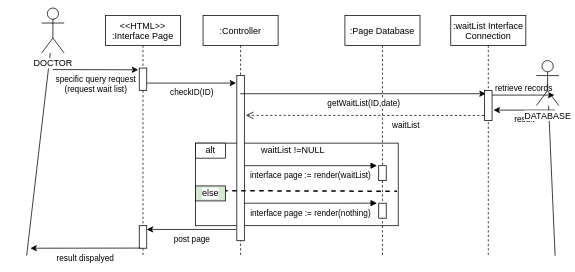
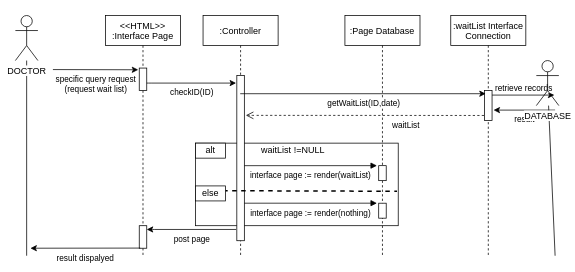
  <mxCell id="0" />
  <mxCell id="1" parent="0" />
  <mxCell id="2" value="" style="rounded=0;whiteSpace=wrap;html=1;labelBackgroundColor=#FFFFFF;" vertex="1" parent="1"><mxGeometry x="260" y="190" width="270" height="110" as="geometry" /></mxCell>
  <mxCell id="3" value="&lt;&lt;HTML&gt;&gt;&#10;:Interface Page" style="shape=umlLifeline;perimeter=lifelinePerimeter;container=1;collapsible=0;recursiveResize=0;rounded=0;shadow=0;strokeWidth=1;" vertex="1" parent="1"><mxGeometry x="140" y="20" width="100" height="320" as="geometry" /></mxCell>
  <mxCell id="4" value="" style="points=[];perimeter=orthogonalPerimeter;rounded=0;shadow=0;strokeWidth=1;verticalAlign=top;" vertex="1" parent="3"><mxGeometry x="45" y="70" width="10" height="30" as="geometry" /></mxCell>
  <mxCell id="5" value=":Controller" style="shape=umlLifeline;perimeter=lifelinePerimeter;container=1;collapsible=0;recursiveResize=0;rounded=0;shadow=0;strokeWidth=1;" vertex="1" parent="1"><mxGeometry x="270" y="20" width="100" height="320" as="geometry" /></mxCell>
  <mxCell id="6" value="" style="points=[];perimeter=orthogonalPerimeter;rounded=0;shadow=0;strokeWidth=1;labelBackgroundColor=#ffffff;labelBorderColor=none;" vertex="1" parent="5"><mxGeometry x="45" y="80" width="10" height="220" as="geometry" /></mxCell>
  <mxCell id="7" value=":Page Database" style="shape=umlLifeline;perimeter=lifelinePerimeter;container=1;collapsible=0;recursiveResize=0;rounded=0;shadow=0;strokeWidth=1;" vertex="1" parent="1"><mxGeometry x="459" y="20" width="100" height="320" as="geometry" /></mxCell>
  <mxCell id="8" value="" style="points=[];perimeter=orthogonalPerimeter;rounded=0;shadow=0;strokeWidth=1;" vertex="1" parent="7"><mxGeometry x="45" y="200.02" width="10" height="19.95" as="geometry" /></mxCell>
  <mxCell id="9" value="interface page := render(waitList)" style="html=1;verticalAlign=top;endArrow=block;entryX=-0.231;entryY=-0.001;entryDx=0;entryDy=0;entryPerimeter=0;" edge="1" parent="7" target="8"><mxGeometry width="80" relative="1" as="geometry"><mxPoint x="-134" y="200.02" as="sourcePoint" /><mxPoint x="1" y="180.02" as="targetPoint" /></mxGeometry></mxCell>
  <mxCell id="10" value="" style="points=[];perimeter=orthogonalPerimeter;rounded=0;shadow=0;strokeWidth=1;" vertex="1" parent="7"><mxGeometry x="45" y="250.02" width="10" height="19.95" as="geometry" /></mxCell>
  <mxCell id="11" value="interface page := render(nothing)" style="html=1;verticalAlign=top;endArrow=block;entryX=-0.231;entryY=-0.001;entryDx=0;entryDy=0;entryPerimeter=0;" edge="1" parent="7" target="10"><mxGeometry width="80" relative="1" as="geometry"><mxPoint x="-134" y="250.02" as="sourcePoint" /><mxPoint x="1" y="230.02" as="targetPoint" /></mxGeometry></mxCell>
  <mxCell id="12" value=":waitList Interface&#10;Connection" style="shape=umlLifeline;perimeter=lifelinePerimeter;container=1;collapsible=0;recursiveResize=0;rounded=0;shadow=0;strokeWidth=1;" vertex="1" parent="1"><mxGeometry x="600" y="20" width="100" height="320" as="geometry" /></mxCell>
  <mxCell id="13" value="" style="points=[];perimeter=orthogonalPerimeter;rounded=0;shadow=0;strokeWidth=1;verticalAlign=top;" vertex="1" parent="12"><mxGeometry x="45" y="100" width="10" height="40" as="geometry" /></mxCell>
  <mxCell id="14" value="specific query request&lt;br&gt;(request wait list)" style="endArrow=classic;html=1;entryX=-0.133;entryY=0.076;entryDx=0;entryDy=0;entryPerimeter=0;verticalAlign=top;" edge="1" parent="1" target="4"><mxGeometry width="50" height="50" relative="1" as="geometry"><mxPoint x="70" y="92" as="sourcePoint" /><mxPoint x="450" y="200" as="targetPoint" /></mxGeometry></mxCell>
  <mxCell id="15" value="checkID(ID)" style="endArrow=classic;html=1;verticalAlign=top;" edge="1" parent="1" source="4"><mxGeometry width="50" height="50" relative="1" as="geometry"><mxPoint x="140" y="110" as="sourcePoint" /><mxPoint x="314" y="110" as="targetPoint" /><Array as="points"><mxPoint x="200" y="110" /></Array></mxGeometry></mxCell>
  <mxCell id="16" value="getWaitList(ID,date)" style="endArrow=classic;html=1;entryX=0.16;entryY=0.104;entryDx=0;entryDy=0;entryPerimeter=0;verticalAlign=top;" edge="1" parent="1" source="5" target="13"><mxGeometry width="50" height="50" relative="1" as="geometry"><mxPoint x="330" y="122" as="sourcePoint" /><mxPoint x="400" y="180" as="targetPoint" /></mxGeometry></mxCell>
  <mxCell id="17" value="" style="endArrow=none;html=1;" edge="1" parent="1" target="21"><mxGeometry width="50" height="50" relative="1" as="geometry"><mxPoint x="739" y="340" as="sourcePoint" /><mxPoint x="734" y="130" as="targetPoint" /></mxGeometry></mxCell>
  <mxCell id="18" value="retrieve records" style="endArrow=classic;html=1;verticalAlign=bottom;" edge="1" parent="1" source="13"><mxGeometry width="50" height="50" relative="1" as="geometry"><mxPoint x="660" y="126" as="sourcePoint" /><mxPoint x="738" y="126" as="targetPoint" /></mxGeometry></mxCell>
  <mxCell id="19" value="result" style="endArrow=classic;html=1;verticalAlign=top;" edge="1" parent="1"><mxGeometry width="50" height="50" relative="1" as="geometry"><mxPoint x="739" y="146" as="sourcePoint" /><mxPoint x="657" y="146" as="targetPoint" /></mxGeometry></mxCell>
  <mxCell id="20" value="waitList" style="html=1;verticalAlign=top;endArrow=open;dashed=1;endSize=8;exitX=-0.069;exitY=0.829;exitDx=0;exitDy=0;exitPerimeter=0;" edge="1" parent="1" source="13"><mxGeometry x="-0.343" relative="1" as="geometry"><mxPoint x="560" y="160" as="sourcePoint" /><mxPoint x="327" y="153" as="targetPoint" /><Array as="points"><mxPoint x="330" y="153" /></Array><mxPoint as="offset" /></mxGeometry></mxCell>
  <mxCell id="21" value="DATABASE" style="shape=umlActor;verticalLabelPosition=bottom;verticalAlign=top;outlineConnect=0;labelBackgroundColor=#FFFFFF;html=1;" vertex="1" parent="1"><mxGeometry x="714" y="80" width="30" height="60" as="geometry" /></mxCell>
  <mxCell id="22" value="alt" style="rounded=0;whiteSpace=wrap;html=1;labelBackgroundColor=#FFFFFF;" vertex="1" parent="1"><mxGeometry x="260" y="190" width="40" height="20" as="geometry" /></mxCell>
  <mxCell id="23" value="waitList !=NULL" style="text;html=1;strokeColor=none;fillColor=none;align=center;verticalAlign=middle;whiteSpace=wrap;rounded=0;labelBackgroundColor=none;" vertex="1" parent="1"><mxGeometry x="340" y="190" width="100" height="20" as="geometry" /></mxCell>
  <mxCell id="24" value="" style="endArrow=none;dashed=1;html=1;labelBackgroundColor=none;fontSize=9;entryX=0.994;entryY=0.583;entryDx=0;entryDy=0;entryPerimeter=0;exitX=0.003;exitY=0.575;exitDx=0;exitDy=0;exitPerimeter=0;strokeWidth=2;" edge="1" parent="1" source="2" target="2"><mxGeometry width="50" height="50" relative="1" as="geometry"><mxPoint x="280" y="200" as="sourcePoint" /><mxPoint x="330" y="150" as="targetPoint" /></mxGeometry></mxCell>
- <mxCell id="25" value="else" style="rounded=0;whiteSpace=wrap;html=1;labelBackgroundColor=#FFFFFF;fillColor=#d5e8d4;" vertex="1" parent="1"><mxGeometry x="260" y="247" width="40" height="20" as="geometry" /></mxCell>
+ <mxCell id="25" value="else" style="rounded=0;whiteSpace=wrap;html=1;labelBackgroundColor=#FFFFFF;" vertex="1" parent="1"><mxGeometry x="260" y="247" width="40" height="20" as="geometry" /></mxCell>
  <mxCell id="26" value="" style="points=[];perimeter=orthogonalPerimeter;rounded=0;shadow=0;strokeWidth=1;verticalAlign=top;" vertex="1" parent="1"><mxGeometry x="185" y="300" width="10" height="30" as="geometry" /></mxCell>
  <mxCell id="27" value="post page" style="endArrow=none;html=1;verticalAlign=top;startArrow=classic;startFill=1;endFill=0;" edge="1" parent="1"><mxGeometry width="50" height="50" relative="1" as="geometry"><mxPoint x="195" y="305" as="sourcePoint" /><mxPoint x="314" y="305" as="targetPoint" /><Array as="points"><mxPoint x="200" y="305" /></Array></mxGeometry></mxCell>
  <mxCell id="28" value="" style="endArrow=none;html=1;labelBackgroundColor=none;fontSize=9;strokeWidth=1;" edge="1" parent="1" target="29"><mxGeometry width="50" height="50" relative="1" as="geometry"><mxPoint x="35" y="340" as="sourcePoint" /><mxPoint x="50" y="170" as="targetPoint" /></mxGeometry></mxCell>
- <mxCell id="29" value="DOCTOR" style="shape=umlActor;verticalLabelPosition=bottom;verticalAlign=top;html=1;outlineConnect=0;labelBackgroundColor=#ffffff;" vertex="1" parent="1"><mxGeometry x="55" y="10" width="30" height="60" as="geometry" /></mxCell>
+ <mxCell id="29" value="DOCTOR" style="shape=umlActor;verticalLabelPosition=bottom;verticalAlign=top;html=1;outlineConnect=0;labelBackgroundColor=#ffffff;" vertex="1" parent="1"><mxGeometry x="20" y="20" width="30" height="60" as="geometry" /></mxCell>
  <mxCell id="30" value="result dispalyed" style="endArrow=none;html=1;verticalAlign=top;startArrow=classic;startFill=1;endFill=0;entryX=0.131;entryY=0.994;entryDx=0;entryDy=0;entryPerimeter=0;" edge="1" parent="1" target="26"><mxGeometry width="50" height="50" relative="1" as="geometry"><mxPoint x="40" y="330" as="sourcePoint" /><mxPoint x="324" y="315" as="targetPoint" /><Array as="points" /></mxGeometry></mxCell>
